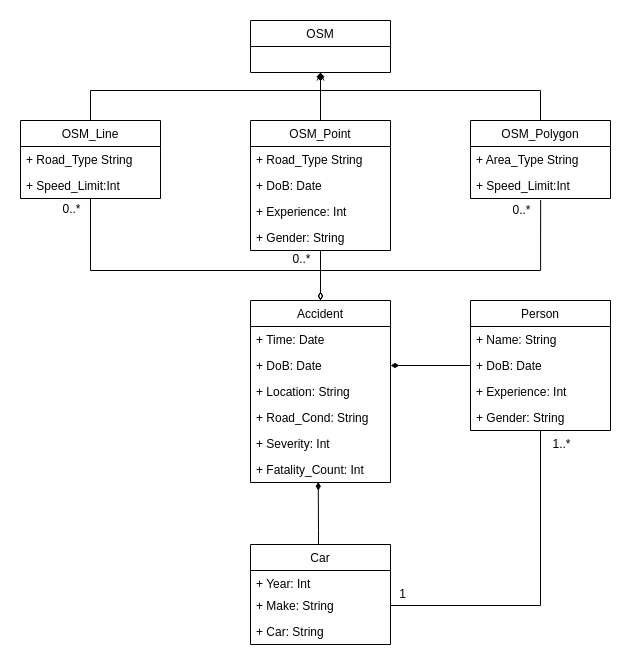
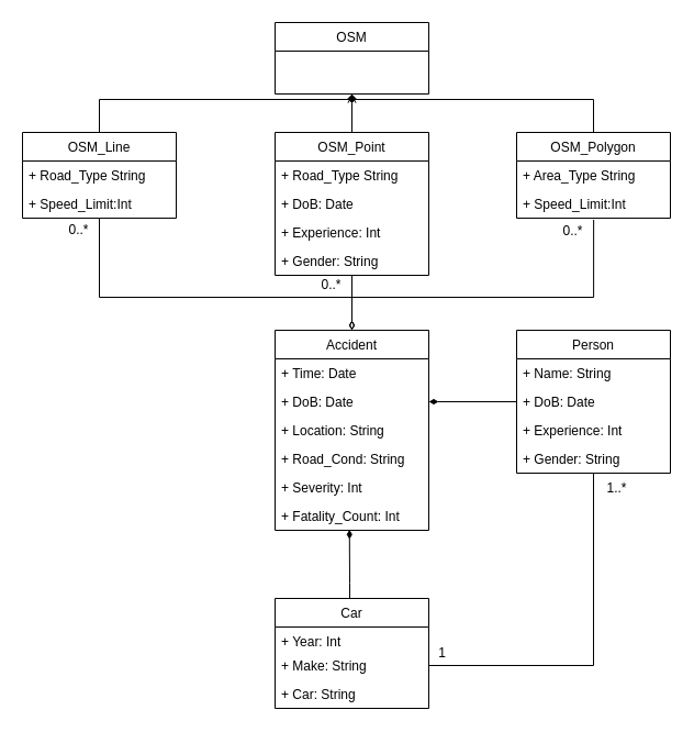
  <mxCell id="0" />
  <mxCell id="1" parent="0" />
- <mxCell id="2" value="OSM" style="swimlane;fontStyle=0;childLayout=stackLayout;horizontal=1;startSize=26;fillColor=none;horizontalStack=0;resizeParent=1;resizeParentMax=0;resizeLast=0;collapsible=1;marginBottom=0;" vertex="1" parent="1"><mxGeometry x="250" y="20" width="140" height="52" as="geometry" /></mxCell>
+ <mxCell id="2" value="OSM" style="swimlane;fontStyle=0;childLayout=stackLayout;horizontal=1;startSize=26;fillColor=none;horizontalStack=0;resizeParent=1;resizeParentMax=0;resizeLast=0;collapsible=1;marginBottom=0;" vertex="1" parent="1"><mxGeometry x="250" y="20" width="140" height="65" as="geometry" /></mxCell>
  <mxCell id="3" value="" style="edgeStyle=orthogonalEdgeStyle;rounded=0;orthogonalLoop=1;jettySize=auto;html=1;endArrow=none;endFill=0;entryX=1;entryY=0.5;entryDx=0;entryDy=0;" edge="1" parent="1" source="5" target="13"><mxGeometry relative="1" as="geometry"><mxPoint x="440" y="570" as="targetPoint" /></mxGeometry></mxCell>
  <mxCell id="4" value="1..*" style="text;html=1;resizable=0;points=[];align=center;verticalAlign=middle;labelBackgroundColor=#ffffff;" vertex="1" connectable="0" parent="3"><mxGeometry x="-0.911" y="-1" relative="1" as="geometry"><mxPoint x="21" y="-1" as="offset" /></mxGeometry></mxCell>
  <mxCell id="5" value="Person" style="swimlane;fontStyle=0;childLayout=stackLayout;horizontal=1;startSize=26;fillColor=none;horizontalStack=0;resizeParent=1;resizeParentMax=0;resizeLast=0;collapsible=1;marginBottom=0;" vertex="1" parent="1"><mxGeometry x="470" y="300" width="140" height="130" as="geometry" /></mxCell>
  <mxCell id="6" value="+ Name: String" style="text;strokeColor=none;fillColor=none;align=left;verticalAlign=top;spacingLeft=4;spacingRight=4;overflow=hidden;rotatable=0;points=[[0,0.5],[1,0.5]];portConstraint=eastwest;" vertex="1" parent="5"><mxGeometry y="26" width="140" height="26" as="geometry" /></mxCell>
  <mxCell id="7" value="+ DoB: Date" style="text;strokeColor=none;fillColor=none;align=left;verticalAlign=top;spacingLeft=4;spacingRight=4;overflow=hidden;rotatable=0;points=[[0,0.5],[1,0.5]];portConstraint=eastwest;" vertex="1" parent="5"><mxGeometry y="52" width="140" height="26" as="geometry" /></mxCell>
  <mxCell id="8" value="+ Experience: Int" style="text;strokeColor=none;fillColor=none;align=left;verticalAlign=top;spacingLeft=4;spacingRight=4;overflow=hidden;rotatable=0;points=[[0,0.5],[1,0.5]];portConstraint=eastwest;" vertex="1" parent="5"><mxGeometry y="78" width="140" height="26" as="geometry" /></mxCell>
  <mxCell id="9" value="+ Gender: String" style="text;strokeColor=none;fillColor=none;align=left;verticalAlign=top;spacingLeft=4;spacingRight=4;overflow=hidden;rotatable=0;points=[[0,0.5],[1,0.5]];portConstraint=eastwest;" vertex="1" parent="5"><mxGeometry y="104" width="140" height="26" as="geometry" /></mxCell>
  <mxCell id="10" value="" style="edgeStyle=orthogonalEdgeStyle;rounded=0;orthogonalLoop=1;jettySize=auto;html=1;endArrow=diamondThin;endFill=1;entryX=0.484;entryY=0.975;entryDx=0;entryDy=0;entryPerimeter=0;" edge="1" parent="1" source="11" target="21"><mxGeometry relative="1" as="geometry"><Array as="points"><mxPoint x="318" y="530" /><mxPoint x="318" y="530" /></Array></mxGeometry></mxCell>
  <mxCell id="11" value="Car" style="swimlane;fontStyle=0;childLayout=stackLayout;horizontal=1;startSize=26;fillColor=none;horizontalStack=0;resizeParent=1;resizeParentMax=0;resizeLast=0;collapsible=1;marginBottom=0;" vertex="1" parent="1"><mxGeometry x="250" y="544" width="140" height="100" as="geometry" /></mxCell>
  <mxCell id="12" value="+ Year: Int" style="text;strokeColor=none;fillColor=none;align=left;verticalAlign=top;spacingLeft=4;spacingRight=4;overflow=hidden;rotatable=0;points=[[0,0.5],[1,0.5]];portConstraint=eastwest;" vertex="1" parent="11"><mxGeometry y="26" width="140" height="22" as="geometry" /></mxCell>
  <mxCell id="13" value="+ Make: String" style="text;strokeColor=none;fillColor=none;align=left;verticalAlign=top;spacingLeft=4;spacingRight=4;overflow=hidden;rotatable=0;points=[[0,0.5],[1,0.5]];portConstraint=eastwest;" vertex="1" parent="11"><mxGeometry y="48" width="140" height="26" as="geometry" /></mxCell>
  <mxCell id="14" value="+ Car: String" style="text;strokeColor=none;fillColor=none;align=left;verticalAlign=top;spacingLeft=4;spacingRight=4;overflow=hidden;rotatable=0;points=[[0,0.5],[1,0.5]];portConstraint=eastwest;" vertex="1" parent="11"><mxGeometry y="74" width="140" height="26" as="geometry" /></mxCell>
  <mxCell id="15" value="Accident" style="swimlane;fontStyle=0;childLayout=stackLayout;horizontal=1;startSize=26;fillColor=none;horizontalStack=0;resizeParent=1;resizeParentMax=0;resizeLast=0;collapsible=1;marginBottom=0;" vertex="1" parent="1"><mxGeometry x="250" y="300" width="140" height="182" as="geometry" /></mxCell>
  <mxCell id="16" value="+ Time: Date" style="text;strokeColor=none;fillColor=none;align=left;verticalAlign=top;spacingLeft=4;spacingRight=4;overflow=hidden;rotatable=0;points=[[0,0.5],[1,0.5]];portConstraint=eastwest;" vertex="1" parent="15"><mxGeometry y="26" width="140" height="26" as="geometry" /></mxCell>
  <mxCell id="17" value="+ DoB: Date" style="text;strokeColor=none;fillColor=none;align=left;verticalAlign=top;spacingLeft=4;spacingRight=4;overflow=hidden;rotatable=0;points=[[0,0.5],[1,0.5]];portConstraint=eastwest;" vertex="1" parent="15"><mxGeometry y="52" width="140" height="26" as="geometry" /></mxCell>
  <mxCell id="18" value="+ Location: String" style="text;strokeColor=none;fillColor=none;align=left;verticalAlign=top;spacingLeft=4;spacingRight=4;overflow=hidden;rotatable=0;points=[[0,0.5],[1,0.5]];portConstraint=eastwest;" vertex="1" parent="15"><mxGeometry y="78" width="140" height="26" as="geometry" /></mxCell>
  <mxCell id="19" value="+ Road_Cond: String" style="text;strokeColor=none;fillColor=none;align=left;verticalAlign=top;spacingLeft=4;spacingRight=4;overflow=hidden;rotatable=0;points=[[0,0.5],[1,0.5]];portConstraint=eastwest;" vertex="1" parent="15"><mxGeometry y="104" width="140" height="26" as="geometry" /></mxCell>
  <mxCell id="20" value="+ Severity: Int" style="text;strokeColor=none;fillColor=none;align=left;verticalAlign=top;spacingLeft=4;spacingRight=4;overflow=hidden;rotatable=0;points=[[0,0.5],[1,0.5]];portConstraint=eastwest;" vertex="1" parent="15"><mxGeometry y="130" width="140" height="26" as="geometry" /></mxCell>
  <mxCell id="21" value="+ Fatality_Count: Int" style="text;strokeColor=none;fillColor=none;align=left;verticalAlign=top;spacingLeft=4;spacingRight=4;overflow=hidden;rotatable=0;points=[[0,0.5],[1,0.5]];portConstraint=eastwest;" vertex="1" parent="15"><mxGeometry y="156" width="140" height="26" as="geometry" /></mxCell>
  <mxCell id="22" value="" style="edgeStyle=orthogonalEdgeStyle;rounded=0;orthogonalLoop=1;jettySize=auto;html=1;entryX=0.5;entryY=1;entryDx=0;entryDy=0;endArrow=diamond;endFill=1;" edge="1" parent="1" source="24" target="2"><mxGeometry relative="1" as="geometry"><mxPoint x="90" y="40" as="targetPoint" /><Array as="points"><mxPoint x="90" y="90" /><mxPoint x="320" y="90" /></Array></mxGeometry></mxCell>
  <mxCell id="23" value="" style="edgeStyle=orthogonalEdgeStyle;rounded=0;orthogonalLoop=1;jettySize=auto;html=1;endArrow=diamondThin;endFill=0;" edge="1" parent="1" source="24" target="15"><mxGeometry relative="1" as="geometry"><mxPoint x="90" y="278" as="targetPoint" /><Array as="points"><mxPoint x="90" y="270" /><mxPoint x="320" y="270" /></Array></mxGeometry></mxCell>
  <mxCell id="24" value="OSM_Line" style="swimlane;fontStyle=0;childLayout=stackLayout;horizontal=1;startSize=26;fillColor=none;horizontalStack=0;resizeParent=1;resizeParentMax=0;resizeLast=0;collapsible=1;marginBottom=0;" vertex="1" parent="1"><mxGeometry x="20" y="120" width="140" height="78" as="geometry" /></mxCell>
  <mxCell id="25" value="+ Road_Type String" style="text;strokeColor=none;fillColor=none;align=left;verticalAlign=top;spacingLeft=4;spacingRight=4;overflow=hidden;rotatable=0;points=[[0,0.5],[1,0.5]];portConstraint=eastwest;" vertex="1" parent="24"><mxGeometry y="26" width="140" height="26" as="geometry" /></mxCell>
  <mxCell id="26" value="+ Speed_Limit:Int" style="text;strokeColor=none;fillColor=none;align=left;verticalAlign=top;spacingLeft=4;spacingRight=4;overflow=hidden;rotatable=0;points=[[0,0.5],[1,0.5]];portConstraint=eastwest;" vertex="1" parent="24"><mxGeometry y="52" width="140" height="26" as="geometry" /></mxCell>
  <mxCell id="27" value="" style="edgeStyle=orthogonalEdgeStyle;rounded=0;orthogonalLoop=1;jettySize=auto;html=1;endArrow=diamondThin;endFill=1;" edge="1" parent="1" source="28" target="2"><mxGeometry relative="1" as="geometry" /></mxCell>
  <mxCell id="28" value="OSM_Point" style="swimlane;fontStyle=0;childLayout=stackLayout;horizontal=1;startSize=26;fillColor=none;horizontalStack=0;resizeParent=1;resizeParentMax=0;resizeLast=0;collapsible=1;marginBottom=0;" vertex="1" parent="1"><mxGeometry x="250" y="120" width="140" height="130" as="geometry" /></mxCell>
  <mxCell id="29" value="+ Road_Type String" style="text;strokeColor=none;fillColor=none;align=left;verticalAlign=top;spacingLeft=4;spacingRight=4;overflow=hidden;rotatable=0;points=[[0,0.5],[1,0.5]];portConstraint=eastwest;" vertex="1" parent="28"><mxGeometry y="26" width="140" height="26" as="geometry" /></mxCell>
  <mxCell id="30" value="+ DoB: Date" style="text;strokeColor=none;fillColor=none;align=left;verticalAlign=top;spacingLeft=4;spacingRight=4;overflow=hidden;rotatable=0;points=[[0,0.5],[1,0.5]];portConstraint=eastwest;" vertex="1" parent="28"><mxGeometry y="52" width="140" height="26" as="geometry" /></mxCell>
  <mxCell id="31" value="+ Experience: Int" style="text;strokeColor=none;fillColor=none;align=left;verticalAlign=top;spacingLeft=4;spacingRight=4;overflow=hidden;rotatable=0;points=[[0,0.5],[1,0.5]];portConstraint=eastwest;" vertex="1" parent="28"><mxGeometry y="78" width="140" height="26" as="geometry" /></mxCell>
  <mxCell id="32" value="+ Gender: String" style="text;strokeColor=none;fillColor=none;align=left;verticalAlign=top;spacingLeft=4;spacingRight=4;overflow=hidden;rotatable=0;points=[[0,0.5],[1,0.5]];portConstraint=eastwest;" vertex="1" parent="28"><mxGeometry y="104" width="140" height="26" as="geometry" /></mxCell>
  <mxCell id="33" value="" style="edgeStyle=orthogonalEdgeStyle;rounded=0;orthogonalLoop=1;jettySize=auto;html=1;entryX=0.5;entryY=1;entryDx=0;entryDy=0;endArrow=open;endFill=1;" edge="1" parent="1" source="34" target="2"><mxGeometry relative="1" as="geometry"><mxPoint x="540" y="14" as="targetPoint" /><Array as="points"><mxPoint x="540" y="90" /><mxPoint x="320" y="90" /></Array></mxGeometry></mxCell>
  <mxCell id="34" value="OSM_Polygon" style="swimlane;fontStyle=0;childLayout=stackLayout;horizontal=1;startSize=26;fillColor=none;horizontalStack=0;resizeParent=1;resizeParentMax=0;resizeLast=0;collapsible=1;marginBottom=0;" vertex="1" parent="1"><mxGeometry x="470" y="120" width="140" height="78" as="geometry" /></mxCell>
  <mxCell id="35" value="+ Area_Type String" style="text;strokeColor=none;fillColor=none;align=left;verticalAlign=top;spacingLeft=4;spacingRight=4;overflow=hidden;rotatable=0;points=[[0,0.5],[1,0.5]];portConstraint=eastwest;" vertex="1" parent="34"><mxGeometry y="26" width="140" height="26" as="geometry" /></mxCell>
  <mxCell id="36" value="+ Speed_Limit:Int" style="text;strokeColor=none;fillColor=none;align=left;verticalAlign=top;spacingLeft=4;spacingRight=4;overflow=hidden;rotatable=0;points=[[0,0.5],[1,0.5]];portConstraint=eastwest;" vertex="1" parent="34"><mxGeometry y="52" width="140" height="26" as="geometry" /></mxCell>
  <mxCell id="37" value="1&lt;br&gt;" style="text;html=1;resizable=0;points=[];align=center;verticalAlign=middle;labelBackgroundColor=#ffffff;" vertex="1" connectable="0" parent="1"><mxGeometry x="380" y="594" as="geometry"><mxPoint x="21" y="-1" as="offset" /></mxGeometry></mxCell>
  <mxCell id="38" style="edgeStyle=orthogonalEdgeStyle;rounded=0;orthogonalLoop=1;jettySize=auto;html=1;entryX=0.5;entryY=0;entryDx=0;entryDy=0;endArrow=diamondThin;endFill=0;exitX=0.5;exitY=1;exitDx=0;exitDy=0;exitPerimeter=0;" edge="1" parent="1" source="32" target="15"><mxGeometry relative="1" as="geometry"><mxPoint x="360" y="260" as="sourcePoint" /></mxGeometry></mxCell>
  <mxCell id="39" value="" style="edgeStyle=orthogonalEdgeStyle;rounded=0;orthogonalLoop=1;jettySize=auto;html=1;endArrow=none;endFill=0;exitX=0.5;exitY=0;exitDx=0;exitDy=0;entryX=0.501;entryY=1.054;entryDx=0;entryDy=0;entryPerimeter=0;startArrow=diamondThin;startFill=0;" edge="1" parent="1" source="15" target="36"><mxGeometry relative="1" as="geometry"><mxPoint x="379.741" y="190" as="sourcePoint" /><mxPoint x="550" y="220" as="targetPoint" /><Array as="points"><mxPoint x="320" y="270" /><mxPoint x="540" y="270" /></Array></mxGeometry></mxCell>
  <mxCell id="40" value="0..*" style="text;html=1;resizable=0;points=[];align=center;verticalAlign=middle;labelBackgroundColor=#ffffff;" vertex="1" connectable="0" parent="1"><mxGeometry x="49.897" y="209.983" as="geometry"><mxPoint x="21" y="-1" as="offset" /></mxGeometry></mxCell>
  <mxCell id="41" value="0..*" style="text;html=1;resizable=0;points=[];align=center;verticalAlign=middle;labelBackgroundColor=#ffffff;" vertex="1" connectable="0" parent="1"><mxGeometry x="279.897" y="259.983" as="geometry"><mxPoint x="21" y="-1" as="offset" /></mxGeometry></mxCell>
  <mxCell id="42" value="0..*" style="text;html=1;resizable=0;points=[];align=center;verticalAlign=middle;labelBackgroundColor=#ffffff;" vertex="1" connectable="0" parent="1"><mxGeometry x="499.897" y="210.983" as="geometry"><mxPoint x="21" y="-1" as="offset" /></mxGeometry></mxCell>
  <mxCell id="43" style="edgeStyle=orthogonalEdgeStyle;rounded=0;orthogonalLoop=1;jettySize=auto;html=1;exitX=0;exitY=0.5;exitDx=0;exitDy=0;entryX=1;entryY=0.5;entryDx=0;entryDy=0;endArrow=diamondThin;endFill=1;" edge="1" parent="1" source="7" target="17"><mxGeometry relative="1" as="geometry" /></mxCell>
